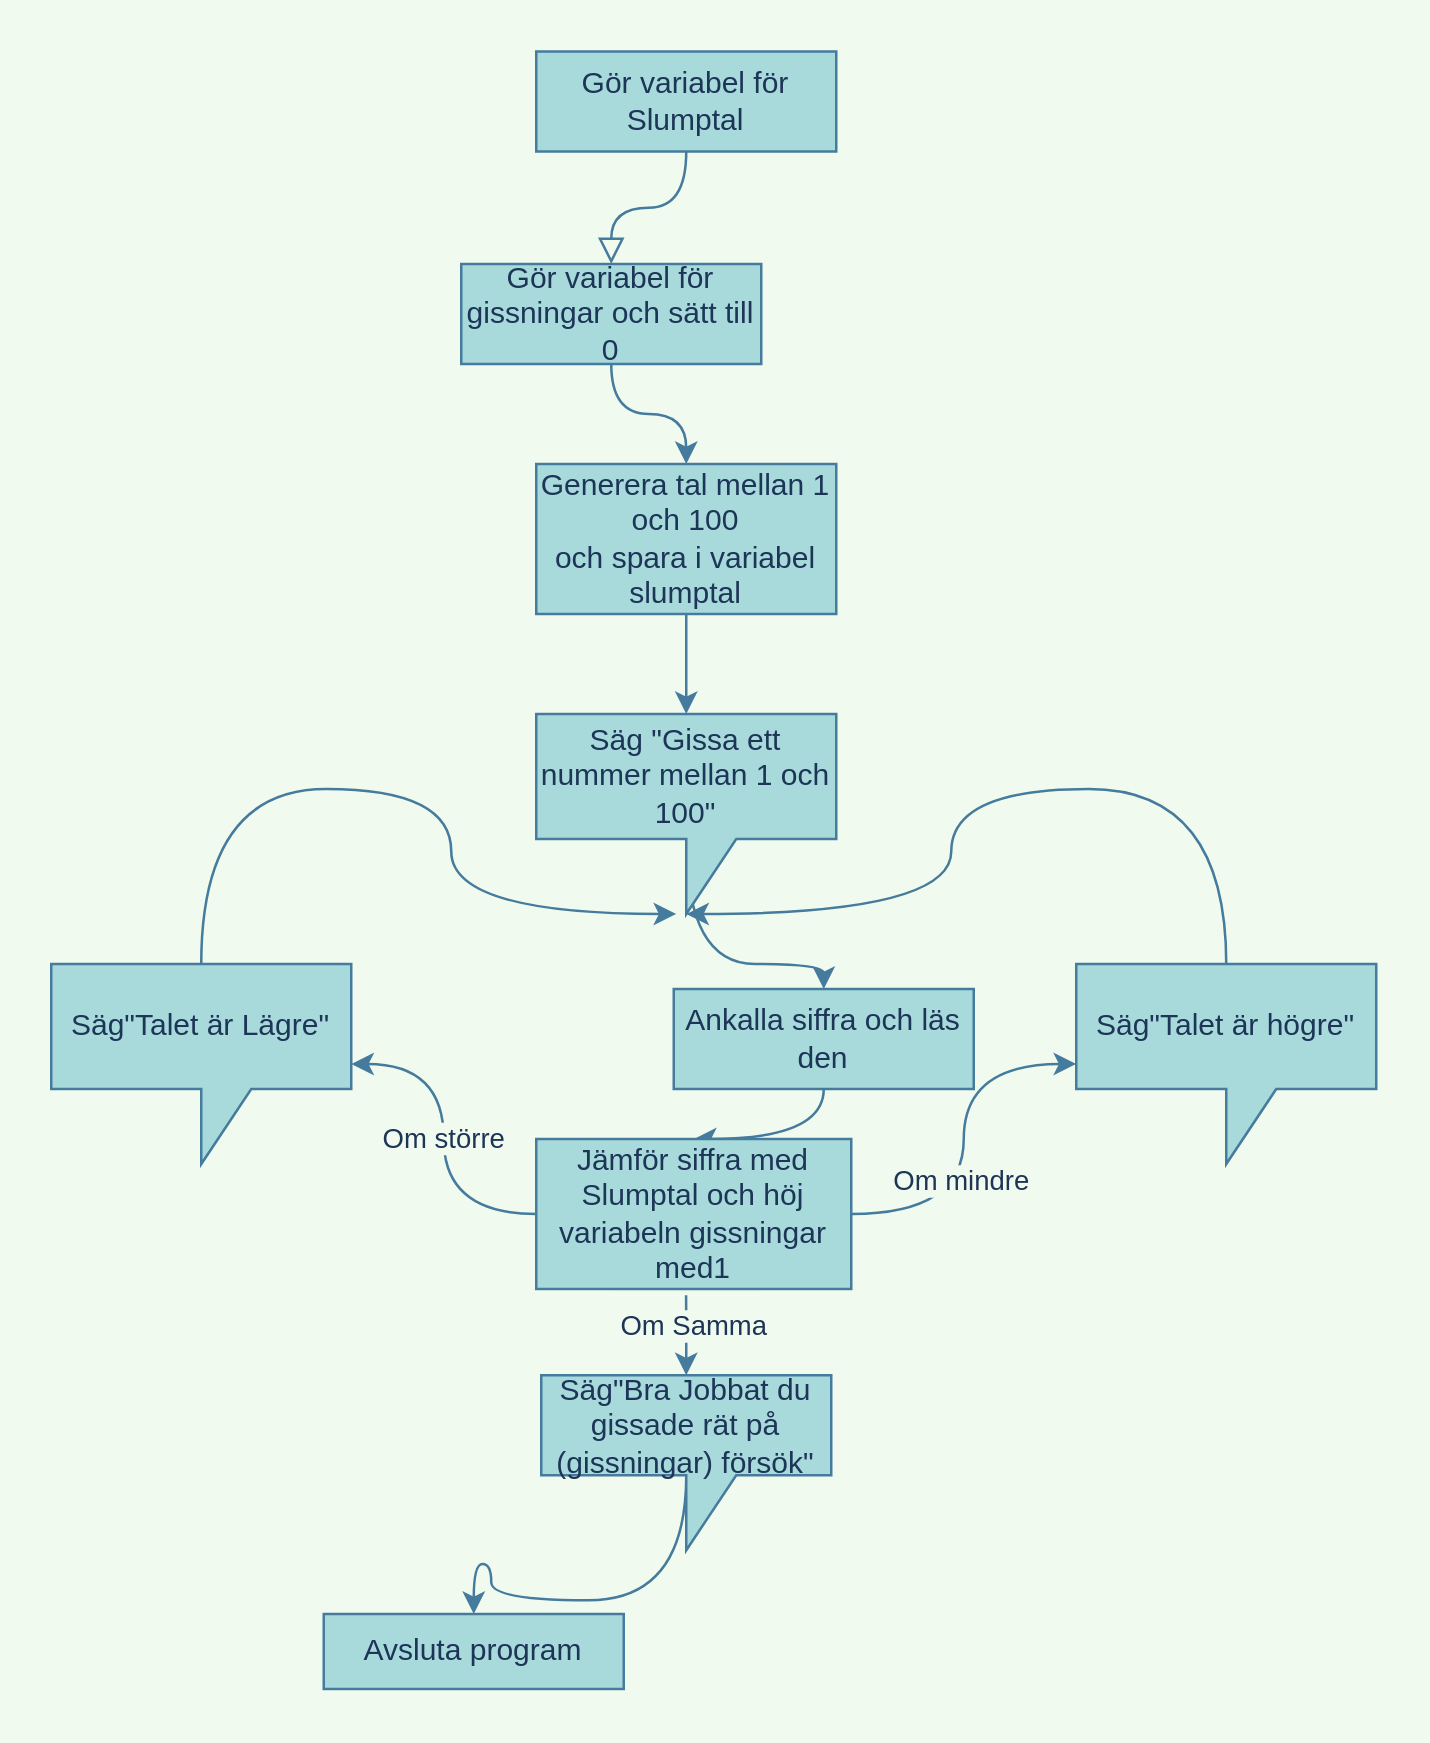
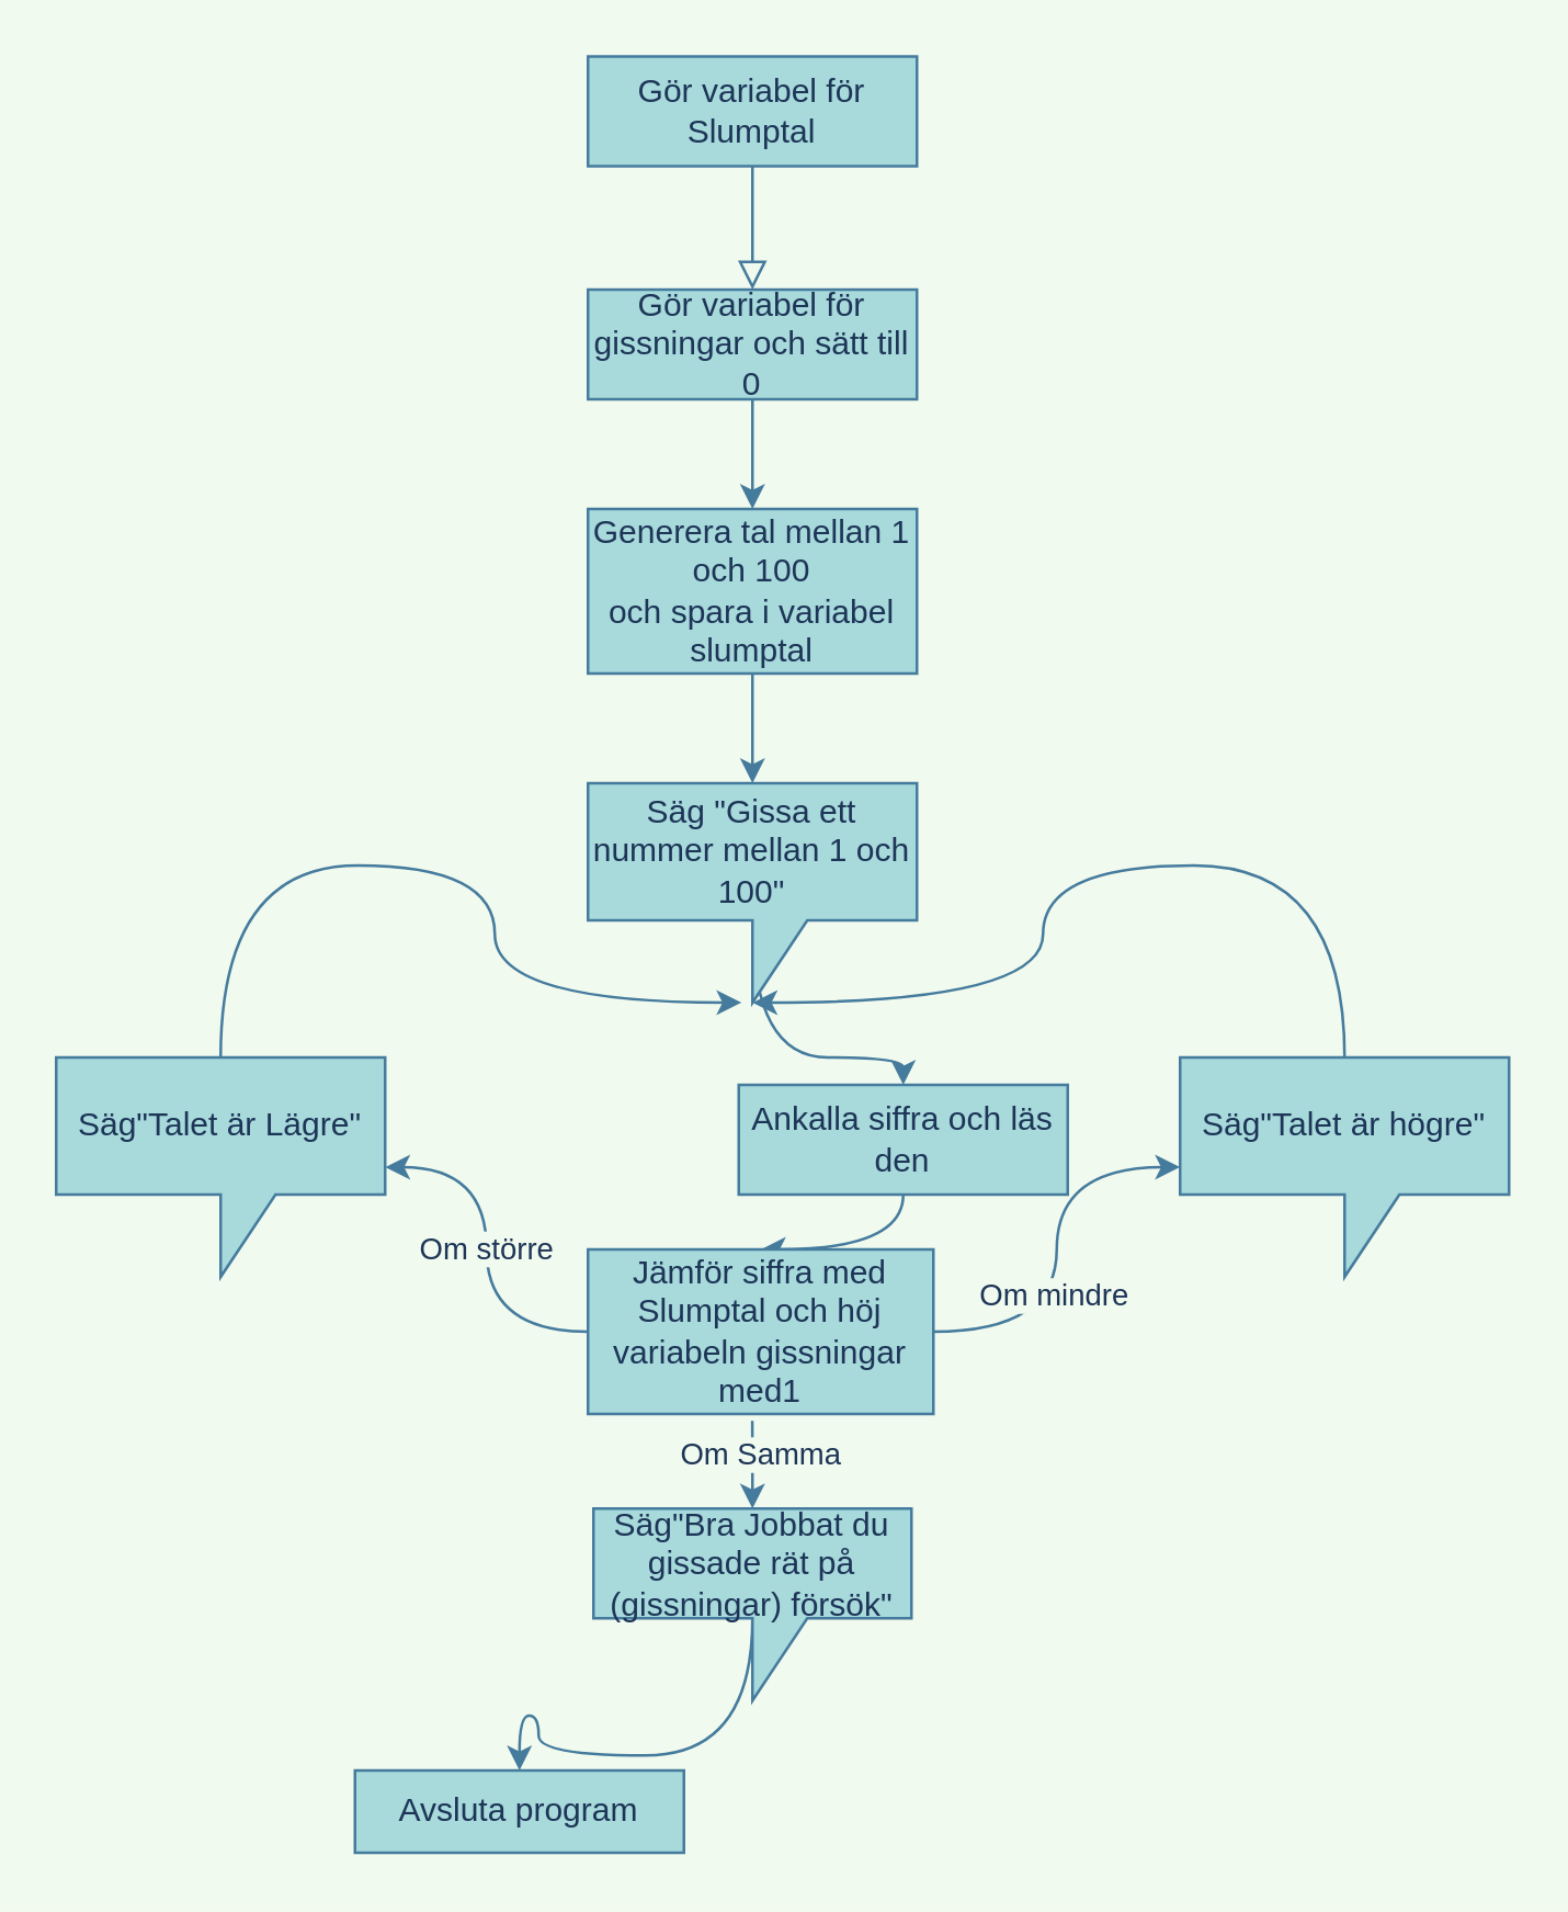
  <mxCell id="0" />
  <mxCell id="1" parent="0" />
  <mxCell id="2" value="" style="html=1;jettySize=auto;orthogonalLoop=1;fontSize=11;endArrow=block;endFill=0;endSize=8;strokeWidth=1;shadow=0;labelBackgroundColor=none;edgeStyle=orthogonalEdgeStyle;strokeColor=#457B9D;fontColor=#1D3557;curved=1;" parent="1" source="3" target="23" edge="1"><mxGeometry relative="1" as="geometry"><mxPoint x="274" y="115" as="targetPoint" /></mxGeometry></mxCell>
  <mxCell id="3" value="Gör variabel för Slumptal&lt;br&gt;" style="whiteSpace=wrap;html=1;fontSize=12;glass=0;strokeWidth=1;shadow=0;fillColor=#A8DADC;strokeColor=#457B9D;fontColor=#1D3557;" parent="1" vertex="1"><mxGeometry x="214" y="20" width="120" height="40" as="geometry" /></mxCell>
  <mxCell id="4" value="" style="edgeStyle=orthogonalEdgeStyle;orthogonalLoop=1;jettySize=auto;html=1;labelBackgroundColor=#F1FAEE;strokeColor=#457B9D;fontColor=#1D3557;curved=1;" parent="1" source="5" target="7" edge="1"><mxGeometry relative="1" as="geometry" /></mxCell>
  <mxCell id="5" value="Generera tal mellan 1 och 100&lt;br&gt;och spara i variabel slumptal" style="whiteSpace=wrap;html=1;fillColor=#A8DADC;strokeColor=#457B9D;fontColor=#1D3557;" parent="1" vertex="1"><mxGeometry x="214" y="185" width="120" height="60" as="geometry" /></mxCell>
  <mxCell id="6" value="" style="edgeStyle=orthogonalEdgeStyle;orthogonalLoop=1;jettySize=auto;html=1;labelBackgroundColor=#F1FAEE;strokeColor=#457B9D;fontColor=#1D3557;curved=1;" parent="1" source="7" target="14" edge="1"><mxGeometry relative="1" as="geometry" /></mxCell>
  <mxCell id="7" value="Säg &quot;Gissa ett nummer mellan 1 och 100&quot;" style="shape=callout;whiteSpace=wrap;html=1;perimeter=calloutPerimeter;fillColor=#A8DADC;strokeColor=#457B9D;fontColor=#1D3557;" parent="1" vertex="1"><mxGeometry x="214" y="285" width="120" height="80" as="geometry" /></mxCell>
  <mxCell id="8" value="Om&amp;nbsp; Samma" style="edgeStyle=orthogonalEdgeStyle;orthogonalLoop=1;jettySize=auto;html=1;entryX=0.5;entryY=0;entryDx=0;entryDy=0;entryPerimeter=0;labelBackgroundColor=#F1FAEE;strokeColor=#457B9D;fontColor=#1D3557;curved=1;" parent="1" target="16" edge="1"><mxGeometry relative="1" as="geometry"><mxPoint x="272" y="495" as="sourcePoint" /><mxPoint x="276" y="525" as="targetPoint" /><Array as="points"><mxPoint x="272" y="485" /><mxPoint x="274" y="485" /></Array></mxGeometry></mxCell>
  <mxCell id="9" value="Om Samma" style="edgeLabel;html=1;align=center;verticalAlign=middle;resizable=0;points=[];labelBackgroundColor=#F1FAEE;fontColor=#1D3557;" parent="8" vertex="1" connectable="0"><mxGeometry x="0.464" y="2" relative="1" as="geometry"><mxPoint as="offset" /></mxGeometry></mxCell>
  <mxCell id="10" value="" style="edgeStyle=orthogonalEdgeStyle;orthogonalLoop=1;jettySize=auto;html=1;exitX=1;exitY=0.5;exitDx=0;exitDy=0;labelBackgroundColor=#F1FAEE;strokeColor=#457B9D;fontColor=#1D3557;curved=1;" parent="1" source="24" target="17" edge="1"><mxGeometry relative="1" as="geometry" /></mxCell>
  <mxCell id="11" value="Om mindre" style="edgeLabel;html=1;align=center;verticalAlign=middle;resizable=0;points=[];labelBackgroundColor=#F1FAEE;fontColor=#1D3557;" parent="10" vertex="1" connectable="0"><mxGeometry x="-0.208" y="2" relative="1" as="geometry"><mxPoint as="offset" /></mxGeometry></mxCell>
  <mxCell id="12" value="Om större" style="edgeStyle=orthogonalEdgeStyle;orthogonalLoop=1;jettySize=auto;html=1;labelBackgroundColor=#F1FAEE;strokeColor=#457B9D;fontColor=#1D3557;curved=1;exitX=0;exitY=0.5;exitDx=0;exitDy=0;" parent="1" target="19" edge="1" source="24"><mxGeometry relative="1" as="geometry"><mxPoint x="210" y="465" as="sourcePoint" /></mxGeometry></mxCell>
  <mxCell id="13" style="edgeStyle=orthogonalEdgeStyle;orthogonalLoop=1;jettySize=auto;html=1;exitX=0.5;exitY=1;exitDx=0;exitDy=0;entryX=0.5;entryY=0;entryDx=0;entryDy=0;labelBackgroundColor=#F1FAEE;strokeColor=#457B9D;fontColor=#1D3557;curved=1;" parent="1" source="14" target="24" edge="1"><mxGeometry relative="1" as="geometry" /></mxCell>
  <mxCell id="14" value="Ankalla siffra och läs den" style="whiteSpace=wrap;html=1;fillColor=#A8DADC;strokeColor=#457B9D;fontColor=#1D3557;" parent="1" vertex="1"><mxGeometry x="269" y="395" width="120" height="40" as="geometry" /></mxCell>
  <mxCell id="15" value="" style="edgeStyle=orthogonalEdgeStyle;orthogonalLoop=1;jettySize=auto;html=1;labelBackgroundColor=#F1FAEE;strokeColor=#457B9D;fontColor=#1D3557;curved=1;" parent="1" source="16" target="21" edge="1"><mxGeometry relative="1" as="geometry" /></mxCell>
  <mxCell id="16" value="Säg&quot;Bra Jobbat du gissade rät på (gissningar) försök&quot;" style="shape=callout;whiteSpace=wrap;html=1;perimeter=calloutPerimeter;fillColor=#A8DADC;strokeColor=#457B9D;fontColor=#1D3557;" parent="1" vertex="1"><mxGeometry x="216" y="549.5" width="116" height="70" as="geometry" /></mxCell>
  <mxCell id="17" value="Säg&quot;Talet är högre&quot;" style="shape=callout;whiteSpace=wrap;html=1;perimeter=calloutPerimeter;fillColor=#A8DADC;strokeColor=#457B9D;fontColor=#1D3557;" parent="1" vertex="1"><mxGeometry x="430" y="385" width="120" height="80" as="geometry" /></mxCell>
  <mxCell id="18" value="" style="endArrow=classic;html=1;exitX=0.5;exitY=0;exitDx=0;exitDy=0;exitPerimeter=0;labelBackgroundColor=#F1FAEE;strokeColor=#457B9D;fontColor=#1D3557;curved=1;" parent="1" source="17" edge="1"><mxGeometry width="50" height="50" relative="1" as="geometry"><mxPoint x="250" y="395" as="sourcePoint" /><mxPoint x="274" y="365" as="targetPoint" /><Array as="points"><mxPoint x="490" y="315" /><mxPoint x="380" y="315" /><mxPoint x="380" y="365" /></Array></mxGeometry></mxCell>
  <mxCell id="19" value="Säg&quot;Talet är Lägre&quot;" style="shape=callout;whiteSpace=wrap;html=1;perimeter=calloutPerimeter;fillColor=#A8DADC;strokeColor=#457B9D;fontColor=#1D3557;" parent="1" vertex="1"><mxGeometry x="20" y="385" width="120" height="80" as="geometry" /></mxCell>
  <mxCell id="20" value="" style="endArrow=classic;html=1;exitX=0.5;exitY=0;exitDx=0;exitDy=0;exitPerimeter=0;labelBackgroundColor=#F1FAEE;strokeColor=#457B9D;fontColor=#1D3557;curved=1;" parent="1" source="19" edge="1"><mxGeometry width="50" height="50" relative="1" as="geometry"><mxPoint x="250" y="395" as="sourcePoint" /><mxPoint x="270" y="365" as="targetPoint" /><Array as="points"><mxPoint x="80" y="315" /><mxPoint x="180" y="315" /><mxPoint x="180" y="365" /></Array></mxGeometry></mxCell>
  <mxCell id="21" value="Avsluta program" style="whiteSpace=wrap;html=1;fillColor=#A8DADC;strokeColor=#457B9D;fontColor=#1D3557;" parent="1" vertex="1"><mxGeometry x="129" y="645" width="120" height="30" as="geometry" /></mxCell>
  <mxCell id="22" style="edgeStyle=orthogonalEdgeStyle;orthogonalLoop=1;jettySize=auto;html=1;exitX=0.5;exitY=1;exitDx=0;exitDy=0;entryX=0.5;entryY=0;entryDx=0;entryDy=0;labelBackgroundColor=#F1FAEE;strokeColor=#457B9D;fontColor=#1D3557;curved=1;" parent="1" source="23" target="5" edge="1"><mxGeometry relative="1" as="geometry" /></mxCell>
- <mxCell id="23" value="Gör variabel för gissningar och sätt till 0" style="whiteSpace=wrap;html=1;fillColor=#A8DADC;strokeColor=#457B9D;fontColor=#1D3557;" parent="1" vertex="1"><mxGeometry x="184" y="105" width="120" height="40" as="geometry" /></mxCell>
+ <mxCell id="23" value="Gör variabel för gissningar och sätt till 0" style="whiteSpace=wrap;html=1;fillColor=#A8DADC;strokeColor=#457B9D;fontColor=#1D3557;" parent="1" vertex="1"><mxGeometry x="214" y="105" width="120" height="40" as="geometry" /></mxCell>
  <mxCell id="24" value="Jämför siffra med Slumptal och höj variabeln gissningar med1" style="whiteSpace=wrap;html=1;fillColor=#A8DADC;strokeColor=#457B9D;fontColor=#1D3557;" parent="1" vertex="1"><mxGeometry x="214" y="455" width="126" height="60" as="geometry" /></mxCell>
